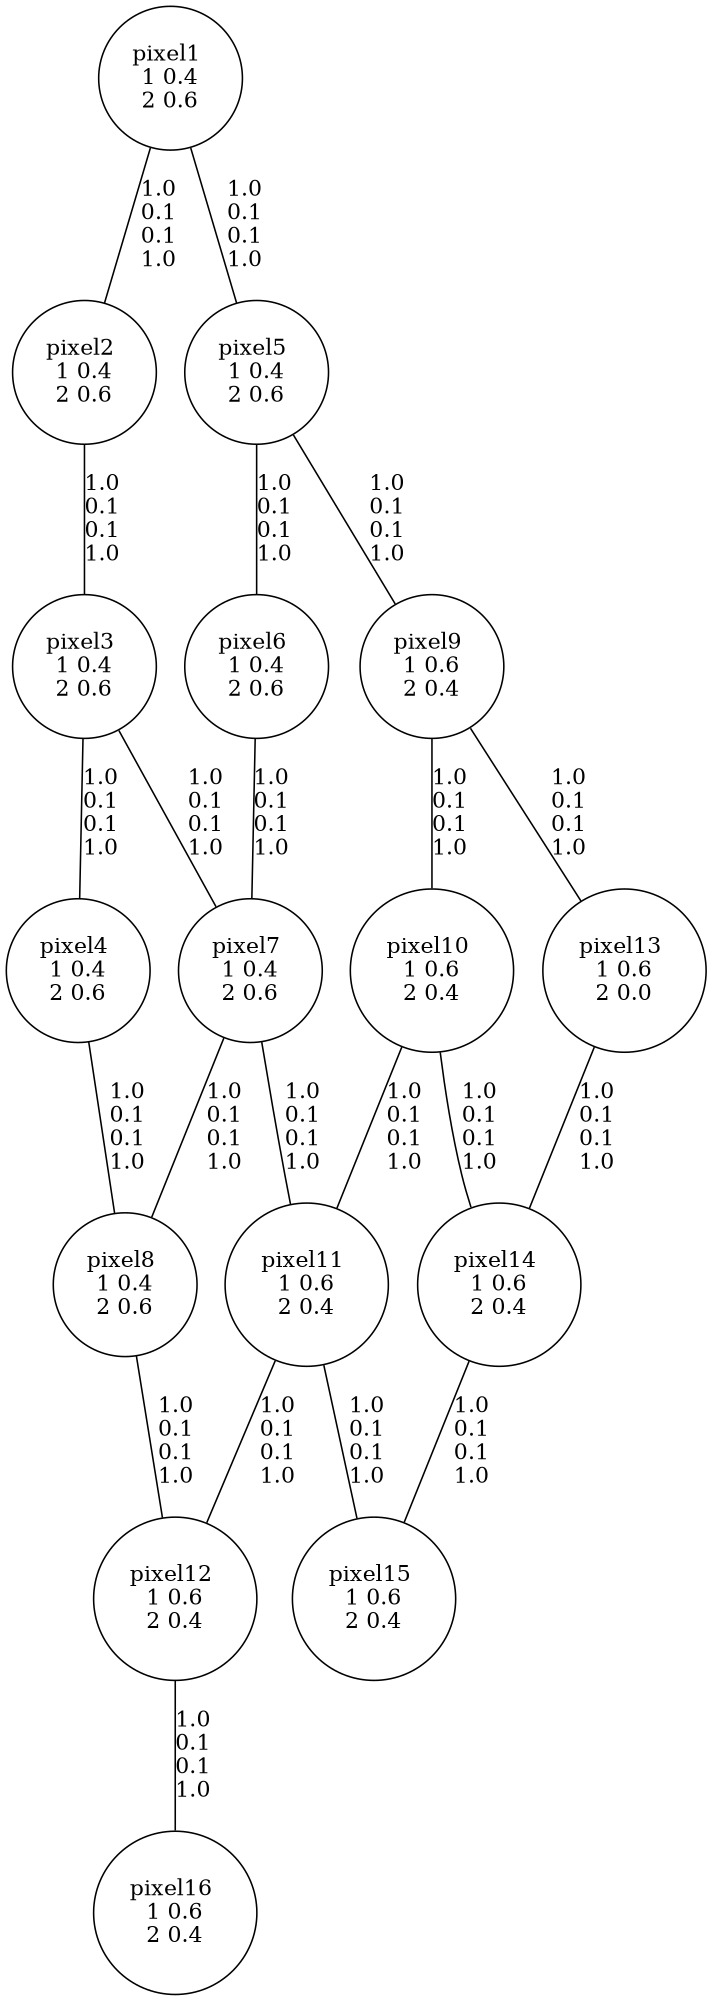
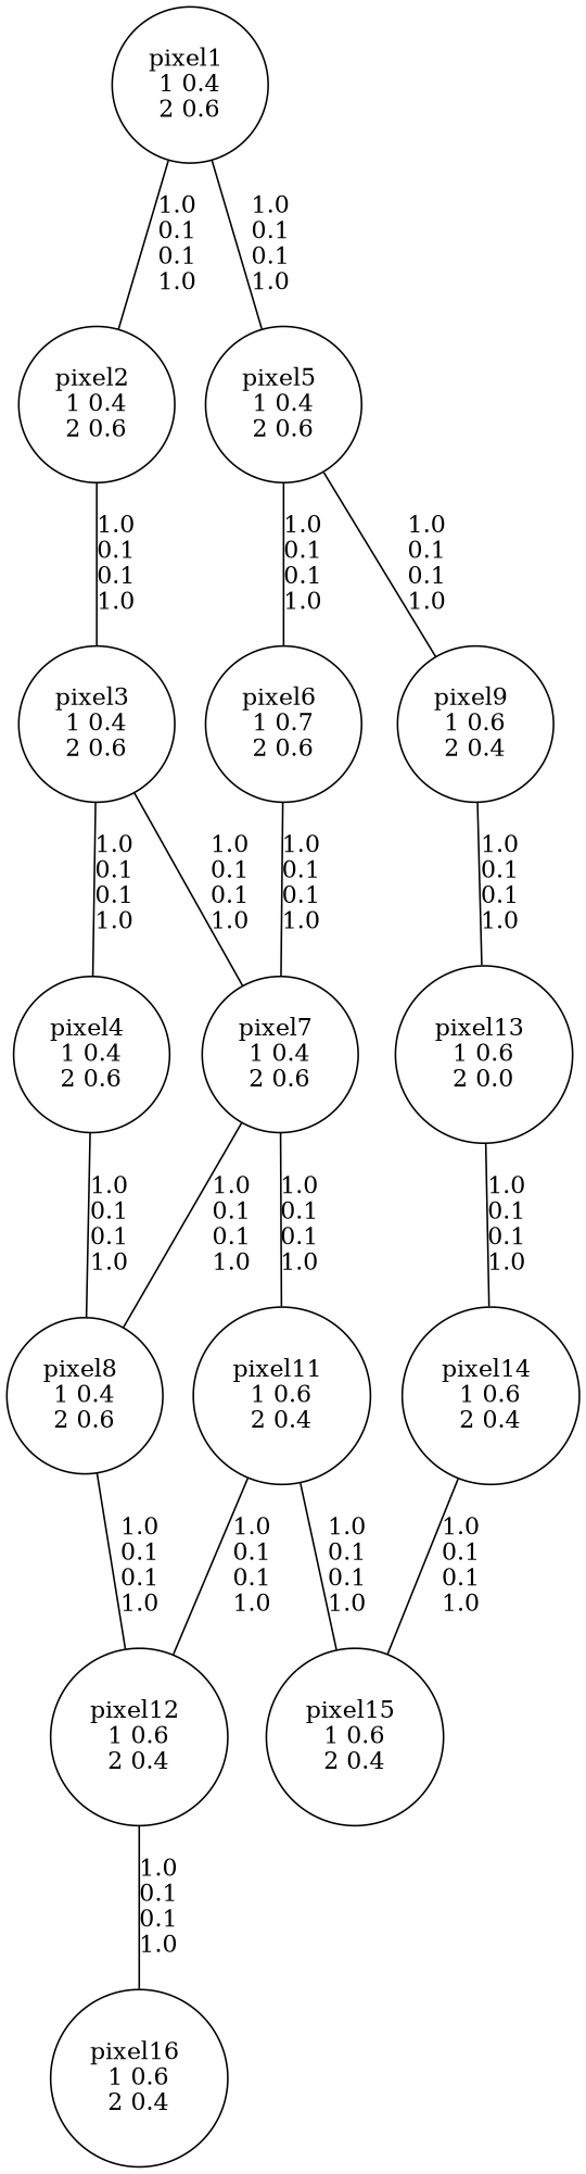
  graph {
    rankdir=TB
    node [shape=circle]
    n1 [label="pixel1 \n1 0.4\n2 0.6\n"]
    n2 [label="pixel2 \n1 0.4\n2 0.6\n"]
    n3 [label="pixel5 \n1 0.4\n2 0.6\n"]
    n4 [label="pixel3 \n1 0.4\n2 0.6\n"]
-   n5 [label="pixel6 \n1 0.4\n2 0.6\n"]
+   n5 [label="pixel6 \n1 0.7\n2 0.6\n"]
    n6 [label="pixel9 \n1 0.6\n2 0.4\n"]
    n7 [label="pixel4 \n1 0.4\n2 0.6\n"]
    n8 [label="pixel7 \n1 0.4\n2 0.6\n"]
    n9 [label="pixel8 \n1 0.4\n2 0.6\n"]
    n10 [label="pixel11 \n1 0.6\n2 0.4\n"]
    n11 [label="pixel12 \n1 0.6\n2 0.4\n"]
-   n12 [label="pixel10 \n1 0.6\n2 0.4\n"]
    n13 [label="pixel13 \n1 0.6\n2 0.0\n"]
    n14 [label="pixel14 \n1 0.6\n2 0.4\n"]
    n15 [label="pixel15 \n1 0.6\n2 0.4\n"]
    n16 [label="pixel16 \n1 0.6\n2 0.4\n"]
    n1 -- n2 [label="1.0\n0.1\n0.1\n1.0\n"]
    n1 -- n3 [label="1.0\n0.1\n0.1\n1.0\n"]
    n2 -- n4 [label="1.0\n0.1\n0.1\n1.0\n"]
    n3 -- n5 [label="1.0\n0.1\n0.1\n1.0\n"]
    n3 -- n6 [label="1.0\n0.1\n0.1\n1.0\n"]
    n4 -- n7 [label="1.0\n0.1\n0.1\n1.0\n"]
    n4 -- n8 [label="1.0\n0.1\n0.1\n1.0\n"]
    n5 -- n8 [label="1.0\n0.1\n0.1\n1.0\n"]
-   n6 -- n12 [label="1.0\n0.1\n0.1\n1.0\n"]
    n6 -- n13 [label="1.0\n0.1\n0.1\n1.0\n"]
    n7 -- n9 [label="1.0\n0.1\n0.1\n1.0\n"]
    n8 -- n9 [label="1.0\n0.1\n0.1\n1.0\n"]
    n8 -- n10 [label="1.0\n0.1\n0.1\n1.0\n"]
    n9 -- n11 [label="1.0\n0.1\n0.1\n1.0\n"]
    n10 -- n11 [label="1.0\n0.1\n0.1\n1.0\n"]
    n10 -- n15 [label="1.0\n0.1\n0.1\n1.0\n"]
    n11 -- n16 [label="1.0\n0.1\n0.1\n1.0\n"]
-   n12 -- n10 [label="1.0\n0.1\n0.1\n1.0\n"]
-   n12 -- n14 [label="1.0\n0.1\n0.1\n1.0\n"]
    n13 -- n14 [label="1.0\n0.1\n0.1\n1.0\n"]
    n14 -- n15 [label="1.0\n0.1\n0.1\n1.0\n"]
  }
